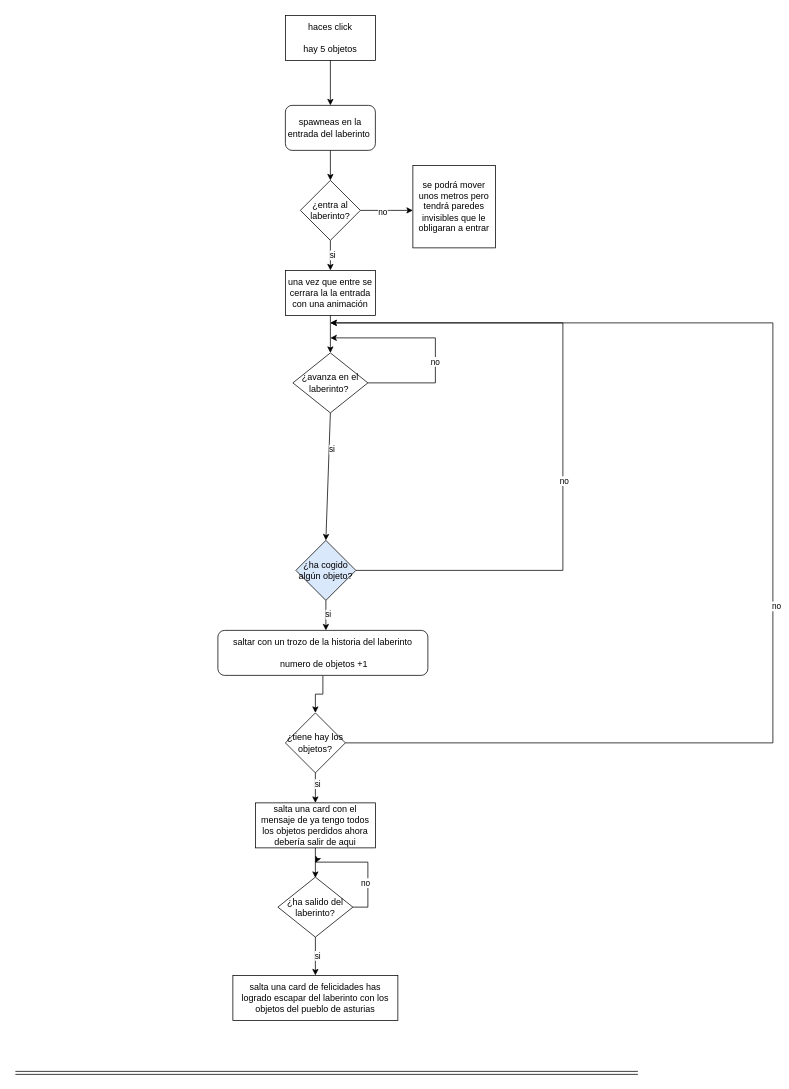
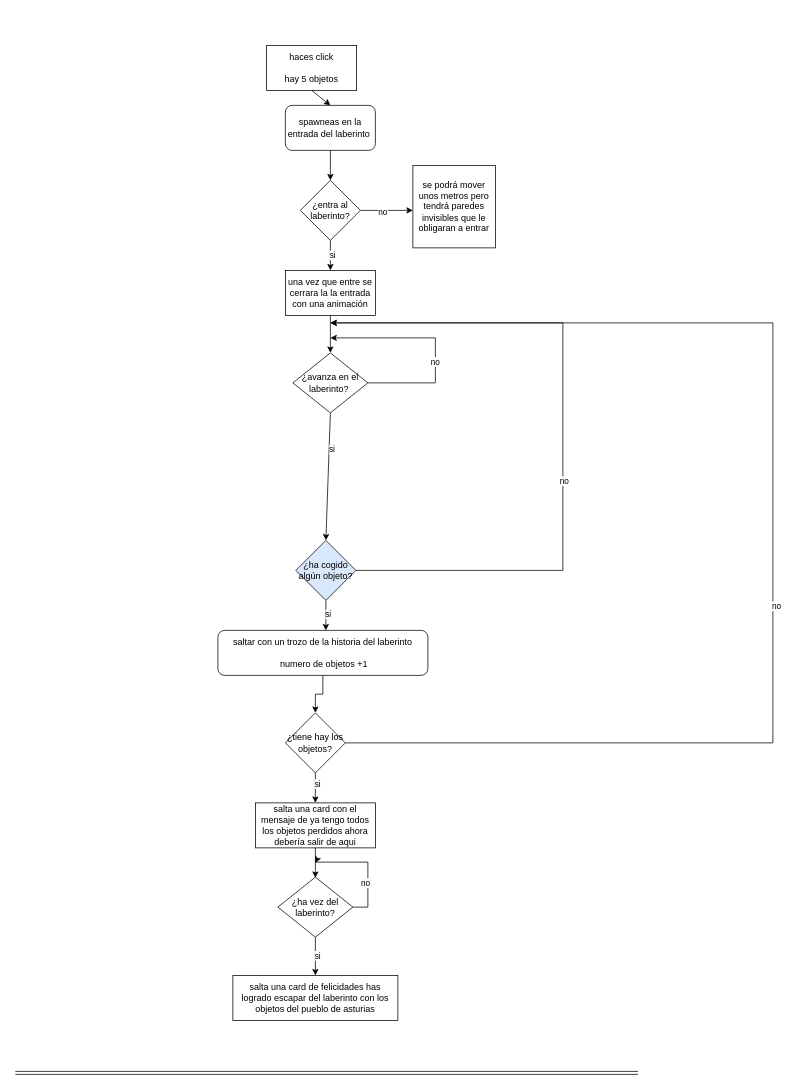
  <mxCell id="0" />
  <mxCell id="1" parent="0" />
- <mxCell id="2" value="haces click&lt;br&gt;&lt;br&gt;hay 5 objetos" style="rounded=0;whiteSpace=wrap;html=1;" vertex="1" parent="1"><mxGeometry x="380" y="20" width="120" height="60" as="geometry" /></mxCell>
+ <mxCell id="2" value="haces click&lt;br&gt;&lt;br&gt;hay 5 objetos" style="rounded=0;whiteSpace=wrap;html=1;" vertex="1" parent="1"><mxGeometry x="355" y="60" width="120" height="60" as="geometry" /></mxCell>
  <mxCell id="3" value="" style="endArrow=classic;html=1;rounded=0;exitX=0.5;exitY=1;exitDx=0;exitDy=0;" edge="1" parent="1" source="2"><mxGeometry width="50" height="50" relative="1" as="geometry"><mxPoint x="410" y="330" as="sourcePoint" /><mxPoint x="440" y="140" as="targetPoint" /></mxGeometry></mxCell>
  <mxCell id="4" value="spawneas en la entrada del laberinto&amp;nbsp;" style="rounded=1;whiteSpace=wrap;html=1;" vertex="1" parent="1"><mxGeometry x="380" y="140" width="120" height="60" as="geometry" /></mxCell>
  <mxCell id="5" value="¿entra al laberinto?" style="rhombus;whiteSpace=wrap;html=1;" vertex="1" parent="1"><mxGeometry x="400" y="240" width="80" height="80" as="geometry" /></mxCell>
  <mxCell id="6" value="" style="endArrow=classic;html=1;rounded=0;exitX=0.5;exitY=1;exitDx=0;exitDy=0;entryX=0.5;entryY=0;entryDx=0;entryDy=0;" edge="1" parent="1" source="4" target="5"><mxGeometry width="50" height="50" relative="1" as="geometry"><mxPoint x="410" y="330" as="sourcePoint" /><mxPoint x="460" y="280" as="targetPoint" /></mxGeometry></mxCell>
  <mxCell id="7" value="" style="endArrow=classic;html=1;rounded=0;exitX=1;exitY=0.5;exitDx=0;exitDy=0;" edge="1" parent="1" source="5"><mxGeometry width="50" height="50" relative="1" as="geometry"><mxPoint x="490" y="280" as="sourcePoint" /><mxPoint x="550" y="280" as="targetPoint" /><Array as="points"><mxPoint x="520" y="280" /></Array></mxGeometry></mxCell>
  <mxCell id="8" value="no" style="edgeLabel;html=1;align=center;verticalAlign=middle;resizable=0;points=[];" vertex="1" connectable="0" parent="7"><mxGeometry x="-0.171" y="-1" relative="1" as="geometry"><mxPoint as="offset" /></mxGeometry></mxCell>
  <mxCell id="9" value="se podrá mover unos metros pero tendrá paredes invisibles que le obligaran a entrar" style="whiteSpace=wrap;html=1;aspect=fixed;" vertex="1" parent="1"><mxGeometry x="550" y="220" width="110" height="110" as="geometry" /></mxCell>
  <mxCell id="10" value="" style="endArrow=classic;html=1;rounded=0;exitX=0.5;exitY=1;exitDx=0;exitDy=0;" edge="1" parent="1" source="5"><mxGeometry width="50" height="50" relative="1" as="geometry"><mxPoint x="400" y="400" as="sourcePoint" /><mxPoint x="440" y="360" as="targetPoint" /></mxGeometry></mxCell>
  <mxCell id="11" value="si" style="edgeLabel;html=1;align=center;verticalAlign=middle;resizable=0;points=[];" vertex="1" connectable="0" parent="10"><mxGeometry x="-0.05" y="2" relative="1" as="geometry"><mxPoint as="offset" /></mxGeometry></mxCell>
  <mxCell id="12" value="una vez que entre se cerrara la la entrada con una animación" style="rounded=0;whiteSpace=wrap;html=1;" vertex="1" parent="1"><mxGeometry x="380" y="360" width="120" height="60" as="geometry" /></mxCell>
  <mxCell id="13" value="" style="endArrow=classic;html=1;rounded=0;exitX=0.5;exitY=1;exitDx=0;exitDy=0;" edge="1" parent="1" source="12"><mxGeometry width="50" height="50" relative="1" as="geometry"><mxPoint x="390" y="560" as="sourcePoint" /><mxPoint x="440" y="470" as="targetPoint" /></mxGeometry></mxCell>
  <mxCell id="14" style="edgeStyle=orthogonalEdgeStyle;rounded=0;orthogonalLoop=1;jettySize=auto;html=1;exitX=1;exitY=0.5;exitDx=0;exitDy=0;" edge="1" parent="1" source="16"><mxGeometry relative="1" as="geometry"><mxPoint x="440" y="450" as="targetPoint" /><Array as="points"><mxPoint x="580" y="510" /><mxPoint x="580" y="450" /></Array></mxGeometry></mxCell>
  <mxCell id="15" value="no" style="edgeLabel;html=1;align=center;verticalAlign=middle;resizable=0;points=[];" vertex="1" connectable="0" parent="14"><mxGeometry x="-0.179" y="1" relative="1" as="geometry"><mxPoint as="offset" /></mxGeometry></mxCell>
  <mxCell id="16" value="¿avanza en el laberinto?&amp;nbsp;" style="rhombus;whiteSpace=wrap;html=1;" vertex="1" parent="1"><mxGeometry x="390" y="470" width="100" height="80" as="geometry" /></mxCell>
  <mxCell id="17" value="" style="endArrow=classic;html=1;rounded=0;exitX=0.5;exitY=1;exitDx=0;exitDy=0;entryX=0.5;entryY=0;entryDx=0;entryDy=0;" edge="1" parent="1" source="16" target="21"><mxGeometry width="50" height="50" relative="1" as="geometry"><mxPoint x="434" y="600" as="sourcePoint" /><mxPoint x="440" y="600" as="targetPoint" /></mxGeometry></mxCell>
  <mxCell id="18" value="si" style="edgeLabel;html=1;align=center;verticalAlign=middle;resizable=0;points=[];" vertex="1" connectable="0" parent="17"><mxGeometry x="-0.44" y="3" relative="1" as="geometry"><mxPoint as="offset" /></mxGeometry></mxCell>
  <mxCell id="19" style="edgeStyle=orthogonalEdgeStyle;rounded=0;orthogonalLoop=1;jettySize=auto;html=1;exitX=1;exitY=0.5;exitDx=0;exitDy=0;" edge="1" parent="1" source="21"><mxGeometry relative="1" as="geometry"><mxPoint x="440" y="430" as="targetPoint" /><mxPoint x="474" y="550" as="sourcePoint" /><Array as="points"><mxPoint x="750" y="760" /><mxPoint x="750" y="430" /></Array></mxGeometry></mxCell>
  <mxCell id="20" value="no" style="edgeLabel;html=1;align=center;verticalAlign=middle;resizable=0;points=[];" vertex="1" connectable="0" parent="19"><mxGeometry x="-0.135" y="-1" relative="1" as="geometry"><mxPoint as="offset" /></mxGeometry></mxCell>
  <mxCell id="21" value="¿ha cogido algún objeto?" style="rhombus;whiteSpace=wrap;html=1;fillColor=#dae8fc;" vertex="1" parent="1"><mxGeometry x="394" y="720" width="80" height="80" as="geometry" /></mxCell>
  <mxCell id="22" value="" style="endArrow=classic;html=1;rounded=0;exitX=0.5;exitY=1;exitDx=0;exitDy=0;" edge="1" parent="1" source="21"><mxGeometry width="50" height="50" relative="1" as="geometry"><mxPoint x="434" y="850" as="sourcePoint" /><mxPoint x="434" y="840" as="targetPoint" /></mxGeometry></mxCell>
  <mxCell id="23" value="si" style="edgeLabel;html=1;align=center;verticalAlign=middle;resizable=0;points=[];" vertex="1" connectable="0" parent="22"><mxGeometry x="-0.1" y="2" relative="1" as="geometry"><mxPoint as="offset" /></mxGeometry></mxCell>
  <mxCell id="24" style="edgeStyle=orthogonalEdgeStyle;rounded=0;orthogonalLoop=1;jettySize=auto;html=1;exitX=0.5;exitY=1;exitDx=0;exitDy=0;entryX=0.5;entryY=0;entryDx=0;entryDy=0;" edge="1" parent="1" source="25" target="28"><mxGeometry relative="1" as="geometry" /></mxCell>
  <mxCell id="25" value="saltar con un trozo de la historia del laberinto&lt;br&gt;&lt;br&gt;&amp;nbsp;numero de objetos +1" style="rounded=1;whiteSpace=wrap;html=1;" vertex="1" parent="1"><mxGeometry x="290" y="840" width="280" height="60" as="geometry" /></mxCell>
  <mxCell id="26" style="edgeStyle=orthogonalEdgeStyle;rounded=0;orthogonalLoop=1;jettySize=auto;html=1;exitX=1;exitY=0.5;exitDx=0;exitDy=0;" edge="1" parent="1" source="28"><mxGeometry relative="1" as="geometry"><mxPoint x="440" y="430" as="targetPoint" /><Array as="points"><mxPoint x="1030" y="990" /><mxPoint x="1030" y="430" /></Array></mxGeometry></mxCell>
  <mxCell id="27" value="no" style="edgeLabel;html=1;align=center;verticalAlign=middle;resizable=0;points=[];" vertex="1" connectable="0" parent="26"><mxGeometry x="-0.125" y="-4" relative="1" as="geometry"><mxPoint as="offset" /></mxGeometry></mxCell>
  <mxCell id="28" value="¿tiene hay los objetos?" style="rhombus;whiteSpace=wrap;html=1;" vertex="1" parent="1"><mxGeometry x="380" y="950" width="80" height="80" as="geometry" /></mxCell>
  <mxCell id="29" value="" style="endArrow=classic;html=1;rounded=0;exitX=0.5;exitY=1;exitDx=0;exitDy=0;" edge="1" parent="1" source="28"><mxGeometry width="50" height="50" relative="1" as="geometry"><mxPoint x="430" y="1090" as="sourcePoint" /><mxPoint x="420" y="1070" as="targetPoint" /></mxGeometry></mxCell>
  <mxCell id="30" value="si" style="edgeLabel;html=1;align=center;verticalAlign=middle;resizable=0;points=[];" vertex="1" connectable="0" parent="29"><mxGeometry x="-0.3" y="2" relative="1" as="geometry"><mxPoint as="offset" /></mxGeometry></mxCell>
  <mxCell id="31" value="salta una card con el mensaje de ya tengo todos los objetos perdidos ahora debería salir de aqui" style="rounded=0;whiteSpace=wrap;html=1;" vertex="1" parent="1"><mxGeometry x="340" y="1070" width="160" height="60" as="geometry" /></mxCell>
  <mxCell id="32" value="" style="endArrow=classic;html=1;rounded=0;exitX=0.5;exitY=1;exitDx=0;exitDy=0;" edge="1" parent="1" source="31"><mxGeometry width="50" height="50" relative="1" as="geometry"><mxPoint x="390" y="1219" as="sourcePoint" /><mxPoint x="420" y="1170" as="targetPoint" /></mxGeometry></mxCell>
  <mxCell id="33" style="edgeStyle=orthogonalEdgeStyle;rounded=0;orthogonalLoop=1;jettySize=auto;html=1;exitX=1;exitY=0.5;exitDx=0;exitDy=0;" edge="1" parent="1" source="35"><mxGeometry relative="1" as="geometry"><mxPoint x="420" y="1150" as="targetPoint" /></mxGeometry></mxCell>
  <mxCell id="34" value="no" style="edgeLabel;html=1;align=center;verticalAlign=middle;resizable=0;points=[];" vertex="1" connectable="0" parent="33"><mxGeometry x="-0.298" y="4" relative="1" as="geometry"><mxPoint as="offset" /></mxGeometry></mxCell>
- <mxCell id="35" value="¿ha salido del laberinto?" style="rhombus;whiteSpace=wrap;html=1;" vertex="1" parent="1"><mxGeometry x="370" y="1169" width="100" height="80" as="geometry" /></mxCell>
+ <mxCell id="35" value="¿ha vez del laberinto?" style="rhombus;whiteSpace=wrap;html=1;" vertex="1" parent="1"><mxGeometry x="370" y="1169" width="100" height="80" as="geometry" /></mxCell>
  <mxCell id="36" value="" style="endArrow=classic;html=1;rounded=0;exitX=0.5;exitY=1;exitDx=0;exitDy=0;" edge="1" parent="1" source="35"><mxGeometry width="50" height="50" relative="1" as="geometry"><mxPoint x="410" y="1340" as="sourcePoint" /><mxPoint x="420" y="1300" as="targetPoint" /></mxGeometry></mxCell>
  <mxCell id="37" value="si" style="edgeLabel;html=1;align=center;verticalAlign=middle;resizable=0;points=[];" vertex="1" connectable="0" parent="36"><mxGeometry x="-0.059" y="2" relative="1" as="geometry"><mxPoint as="offset" /></mxGeometry></mxCell>
  <mxCell id="38" value="salta una card de felicidades has logrado escapar del laberinto con los objetos del pueblo de asturias" style="rounded=0;whiteSpace=wrap;html=1;" vertex="1" parent="1"><mxGeometry x="310" y="1300" width="220" height="60" as="geometry" /></mxCell>
  <mxCell id="39" value="" style="shape=link;html=1;rounded=0;" edge="1" parent="1"><mxGeometry width="100" relative="1" as="geometry"><mxPoint y="1430" as="sourcePoint" x="20" /><mxPoint x="850" y="1430" as="targetPoint" /></mxGeometry></mxCell>
